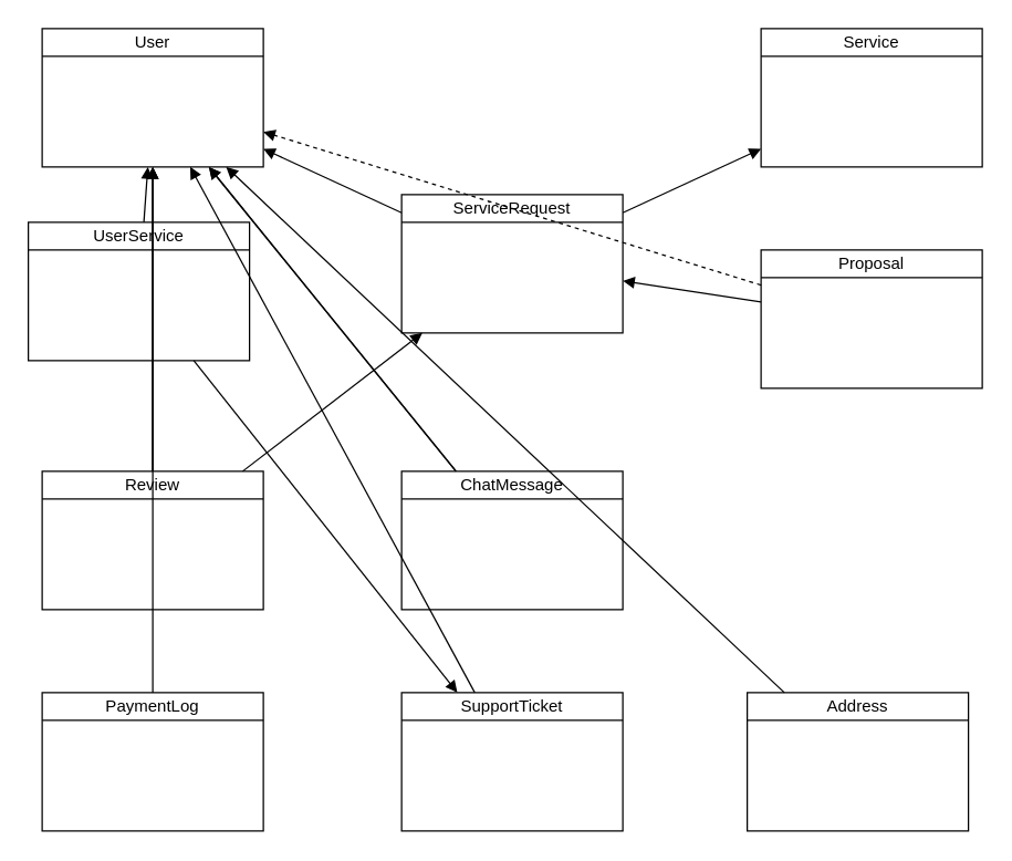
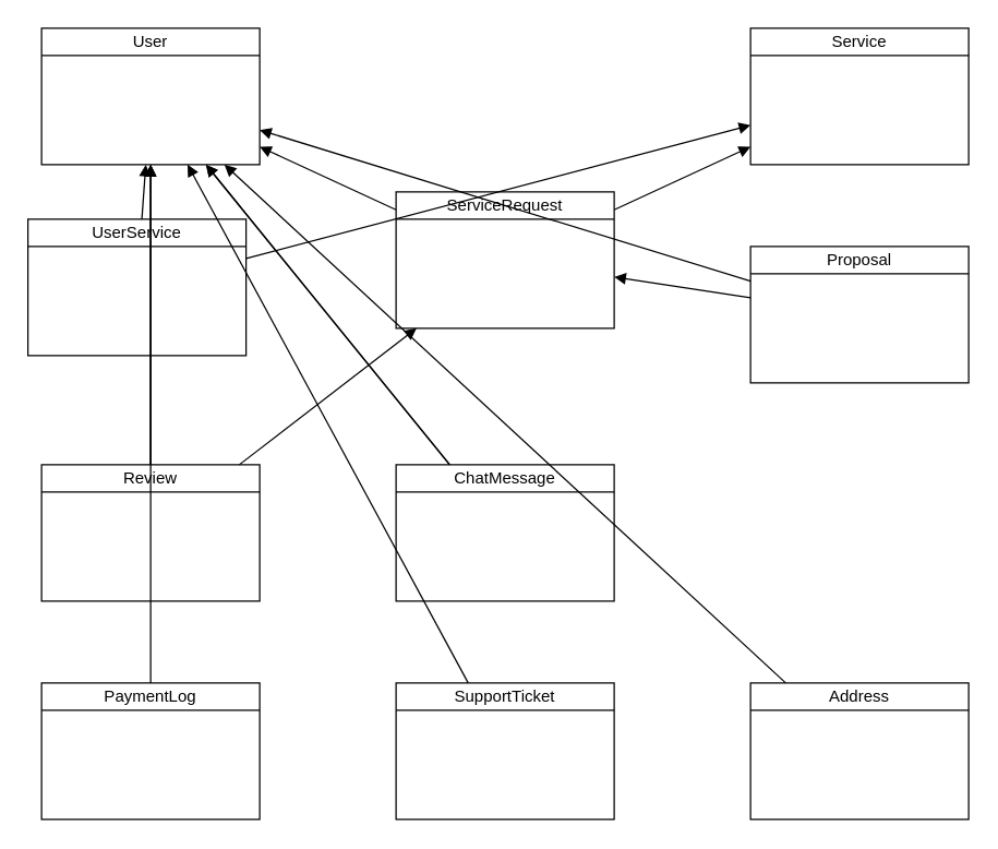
  <mxCell id="0" />
  <mxCell id="1" parent="0" />
  <mxCell id="2" value="User" style="shape=swimlane;startSize=20;whiteSpace=wrap;html=1;" vertex="1" parent="1"><mxGeometry x="30" y="20" width="160" height="100" as="geometry" /></mxCell>
  <mxCell id="3" value="Service" style="shape=swimlane;startSize=20;whiteSpace=wrap;html=1;" vertex="1" parent="1"><mxGeometry x="550" y="20" width="160" height="100" as="geometry" /></mxCell>
  <mxCell id="4" value="UserService" style="shape=swimlane;startSize=20;whiteSpace=wrap;html=1;" vertex="1" parent="1"><mxGeometry x="20" y="160" width="160" height="100" as="geometry" /></mxCell>
  <mxCell id="5" value="ServiceRequest" style="shape=swimlane;startSize=20;whiteSpace=wrap;html=1;" vertex="1" parent="1"><mxGeometry x="290" y="140" width="160" height="100" as="geometry" /></mxCell>
  <mxCell id="6" value="Proposal" style="shape=swimlane;startSize=20;whiteSpace=wrap;html=1;" vertex="1" parent="1"><mxGeometry x="550" y="180" width="160" height="100" as="geometry" /></mxCell>
  <mxCell id="7" value="Review" style="shape=swimlane;startSize=20;whiteSpace=wrap;html=1;" vertex="1" parent="1"><mxGeometry x="30" y="340" width="160" height="100" as="geometry" /></mxCell>
  <mxCell id="8" value="ChatMessage" style="shape=swimlane;startSize=20;whiteSpace=wrap;html=1;" vertex="1" parent="1"><mxGeometry x="290" y="340" width="160" height="100" as="geometry" /></mxCell>
  <mxCell id="9" value="PaymentLog" style="shape=swimlane;startSize=20;whiteSpace=wrap;html=1;" vertex="1" parent="1"><mxGeometry x="30" y="500" width="160" height="100" as="geometry" /></mxCell>
  <mxCell id="10" value="SupportTicket" style="shape=swimlane;startSize=20;whiteSpace=wrap;html=1;" vertex="1" parent="1"><mxGeometry x="290" y="500" width="160" height="100" as="geometry" /></mxCell>
- <mxCell id="11" value="Address" style="shape=swimlane;startSize=20;whiteSpace=wrap;html=1;" vertex="1" parent="1"><mxGeometry x="540" y="500" width="160" height="100" as="geometry" /></mxCell>
+ <mxCell id="11" value="Address" style="shape=swimlane;startSize=20;whiteSpace=wrap;html=1;" vertex="1" parent="1"><mxGeometry x="550" y="500" width="160" height="100" as="geometry" /></mxCell>
  <mxCell id="12" style="endArrow=block;html=1;" edge="1" parent="1" source="4" target="2"><mxGeometry relative="1" as="geometry" /></mxCell>
- <mxCell id="13" style="endArrow=block;html=1;" edge="1" parent="1" source="4" target="10"><mxGeometry relative="1" as="geometry" /></mxCell>
+ <mxCell id="13" style="endArrow=block;html=1;" edge="1" parent="1" source="4" target="3"><mxGeometry relative="1" as="geometry" /></mxCell>
  <mxCell id="14" style="endArrow=block;html=1;" edge="1" parent="1" source="5" target="2"><mxGeometry relative="1" as="geometry" /></mxCell>
  <mxCell id="15" style="endArrow=block;html=1;" edge="1" parent="1" source="5" target="3"><mxGeometry relative="1" as="geometry" /></mxCell>
- <mxCell id="16" style="endArrow=block;html=1;dashed=1;" edge="1" parent="1" source="6" target="2"><mxGeometry relative="1" as="geometry" /></mxCell>
+ <mxCell id="16" style="endArrow=block;html=1;" edge="1" parent="1" source="6" target="2"><mxGeometry relative="1" as="geometry" /></mxCell>
  <mxCell id="17" style="endArrow=block;html=1;" edge="1" parent="1" source="6" target="5"><mxGeometry relative="1" as="geometry" /></mxCell>
  <mxCell id="18" style="endArrow=block;html=1;" edge="1" parent="1" source="7" target="5"><mxGeometry relative="1" as="geometry" /></mxCell>
  <mxCell id="19" style="endArrow=block;html=1;" edge="1" parent="1" source="7" target="2"><mxGeometry relative="1" as="geometry" /></mxCell>
  <mxCell id="20" style="endArrow=block;html=1;" edge="1" parent="1" source="7" target="2"><mxGeometry relative="1" as="geometry" /></mxCell>
  <mxCell id="21" style="endArrow=block;html=1;" edge="1" parent="1" source="8" target="2"><mxGeometry relative="1" as="geometry" /></mxCell>
  <mxCell id="22" style="endArrow=block;html=1;" edge="1" parent="1" source="8" target="2"><mxGeometry relative="1" as="geometry" /></mxCell>
  <mxCell id="23" style="endArrow=block;html=1;" edge="1" parent="1" source="9" target="2"><mxGeometry relative="1" as="geometry" /></mxCell>
  <mxCell id="24" style="endArrow=block;html=1;" edge="1" parent="1" source="10" target="2"><mxGeometry relative="1" as="geometry" /></mxCell>
  <mxCell id="25" style="endArrow=block;html=1;" edge="1" parent="1" source="11" target="2"><mxGeometry relative="1" as="geometry" /></mxCell>
